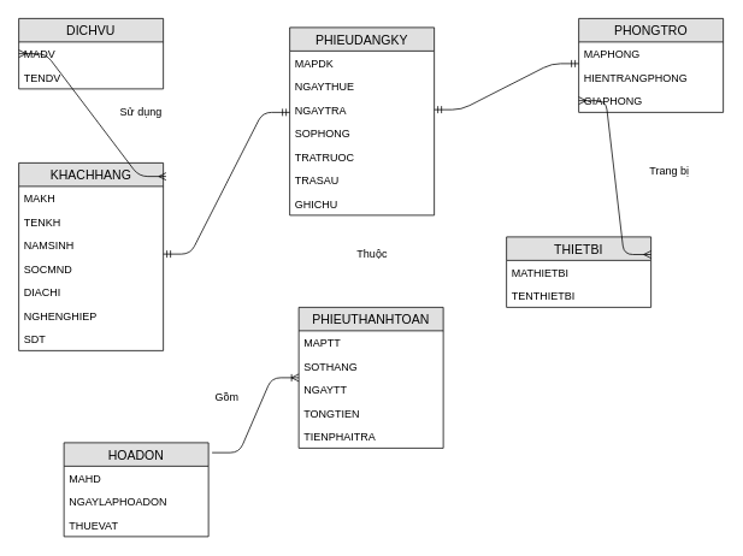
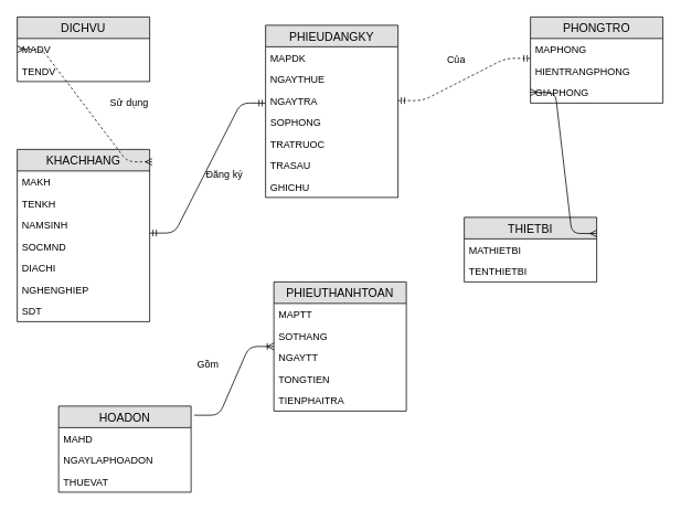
  <mxCell id="0" />
  <mxCell id="1" parent="0" />
  <mxCell id="2" value="DICHVU" style="swimlane;fontStyle=0;childLayout=stackLayout;horizontal=1;startSize=26;fillColor=#e0e0e0;horizontalStack=0;resizeParent=1;resizeParentMax=0;resizeLast=0;collapsible=1;marginBottom=0;swimlaneFillColor=#ffffff;align=center;fontSize=14;" vertex="1" parent="1"><mxGeometry x="20" y="20" width="160" height="78" as="geometry" /></mxCell>
  <mxCell id="3" value="MADV" style="text;strokeColor=none;fillColor=none;spacingLeft=4;spacingRight=4;overflow=hidden;rotatable=0;points=[[0,0.5],[1,0.5]];portConstraint=eastwest;fontSize=12;" vertex="1" parent="2"><mxGeometry y="26" width="160" height="26" as="geometry" /></mxCell>
  <mxCell id="4" value="TENDV" style="text;strokeColor=none;fillColor=none;spacingLeft=4;spacingRight=4;overflow=hidden;rotatable=0;points=[[0,0.5],[1,0.5]];portConstraint=eastwest;fontSize=12;" vertex="1" parent="2"><mxGeometry y="52" width="160" height="26" as="geometry" /></mxCell>
  <mxCell id="5" value="KHACHHANG" style="swimlane;fontStyle=0;childLayout=stackLayout;horizontal=1;startSize=26;fillColor=#e0e0e0;horizontalStack=0;resizeParent=1;resizeParentMax=0;resizeLast=0;collapsible=1;marginBottom=0;swimlaneFillColor=#ffffff;align=center;fontSize=14;" vertex="1" parent="1"><mxGeometry x="20" y="180" width="160" height="208" as="geometry" /></mxCell>
  <mxCell id="6" value="MAKH" style="text;strokeColor=none;fillColor=none;spacingLeft=4;spacingRight=4;overflow=hidden;rotatable=0;points=[[0,0.5],[1,0.5]];portConstraint=eastwest;fontSize=12;" vertex="1" parent="5"><mxGeometry y="26" width="160" height="26" as="geometry" /></mxCell>
  <mxCell id="7" value="TENKH " style="text;strokeColor=none;fillColor=none;spacingLeft=4;spacingRight=4;overflow=hidden;rotatable=0;points=[[0,0.5],[1,0.5]];portConstraint=eastwest;fontSize=12;" vertex="1" parent="5"><mxGeometry y="52" width="160" height="26" as="geometry" /></mxCell>
  <mxCell id="8" value="NAMSINH" style="text;strokeColor=none;fillColor=none;spacingLeft=4;spacingRight=4;overflow=hidden;rotatable=0;points=[[0,0.5],[1,0.5]];portConstraint=eastwest;fontSize=12;" vertex="1" parent="5"><mxGeometry y="78" width="160" height="26" as="geometry" /></mxCell>
  <mxCell id="9" value="SOCMND" style="text;strokeColor=none;fillColor=none;spacingLeft=4;spacingRight=4;overflow=hidden;rotatable=0;points=[[0,0.5],[1,0.5]];portConstraint=eastwest;fontSize=12;" vertex="1" parent="5"><mxGeometry y="104" width="160" height="26" as="geometry" /></mxCell>
  <mxCell id="10" value="DIACHI" style="text;strokeColor=none;fillColor=none;spacingLeft=4;spacingRight=4;overflow=hidden;rotatable=0;points=[[0,0.5],[1,0.5]];portConstraint=eastwest;fontSize=12;" vertex="1" parent="5"><mxGeometry y="130" width="160" height="26" as="geometry" /></mxCell>
  <mxCell id="11" value="NGHENGHIEP" style="text;strokeColor=none;fillColor=none;spacingLeft=4;spacingRight=4;overflow=hidden;rotatable=0;points=[[0,0.5],[1,0.5]];portConstraint=eastwest;fontSize=12;" vertex="1" parent="5"><mxGeometry y="156" width="160" height="26" as="geometry" /></mxCell>
  <mxCell id="12" value="SDT" style="text;strokeColor=none;fillColor=none;spacingLeft=4;spacingRight=4;overflow=hidden;rotatable=0;points=[[0,0.5],[1,0.5]];portConstraint=eastwest;fontSize=12;" vertex="1" parent="5"><mxGeometry y="182" width="160" height="26" as="geometry" /></mxCell>
  <mxCell id="13" value="PHIEUDANGKY" style="swimlane;fontStyle=0;childLayout=stackLayout;horizontal=1;startSize=26;fillColor=#e0e0e0;horizontalStack=0;resizeParent=1;resizeParentMax=0;resizeLast=0;collapsible=1;marginBottom=0;swimlaneFillColor=#ffffff;align=center;fontSize=14;" vertex="1" parent="1"><mxGeometry x="320" y="30" width="160" height="208" as="geometry" /></mxCell>
  <mxCell id="14" value="MAPDK" style="text;strokeColor=none;fillColor=none;spacingLeft=4;spacingRight=4;overflow=hidden;rotatable=0;points=[[0,0.5],[1,0.5]];portConstraint=eastwest;fontSize=12;" vertex="1" parent="13"><mxGeometry y="26" width="160" height="26" as="geometry" /></mxCell>
  <mxCell id="15" value="NGAYTHUE" style="text;strokeColor=none;fillColor=none;spacingLeft=4;spacingRight=4;overflow=hidden;rotatable=0;points=[[0,0.5],[1,0.5]];portConstraint=eastwest;fontSize=12;" vertex="1" parent="13"><mxGeometry y="52" width="160" height="26" as="geometry" /></mxCell>
  <mxCell id="16" value="NGAYTRA" style="text;strokeColor=none;fillColor=none;spacingLeft=4;spacingRight=4;overflow=hidden;rotatable=0;points=[[0,0.5],[1,0.5]];portConstraint=eastwest;fontSize=12;" vertex="1" parent="13"><mxGeometry y="78" width="160" height="26" as="geometry" /></mxCell>
  <mxCell id="17" value="SOPHONG" style="text;strokeColor=none;fillColor=none;spacingLeft=4;spacingRight=4;overflow=hidden;rotatable=0;points=[[0,0.5],[1,0.5]];portConstraint=eastwest;fontSize=12;" vertex="1" parent="13"><mxGeometry y="104" width="160" height="26" as="geometry" /></mxCell>
  <mxCell id="18" value="TRATRUOC" style="text;strokeColor=none;fillColor=none;spacingLeft=4;spacingRight=4;overflow=hidden;rotatable=0;points=[[0,0.5],[1,0.5]];portConstraint=eastwest;fontSize=12;" vertex="1" parent="13"><mxGeometry y="130" width="160" height="26" as="geometry" /></mxCell>
  <mxCell id="19" value="TRASAU" style="text;strokeColor=none;fillColor=none;spacingLeft=4;spacingRight=4;overflow=hidden;rotatable=0;points=[[0,0.5],[1,0.5]];portConstraint=eastwest;fontSize=12;" vertex="1" parent="13"><mxGeometry y="156" width="160" height="26" as="geometry" /></mxCell>
  <mxCell id="20" value="GHICHU" style="text;strokeColor=none;fillColor=none;spacingLeft=4;spacingRight=4;overflow=hidden;rotatable=0;points=[[0,0.5],[1,0.5]];portConstraint=eastwest;fontSize=12;" vertex="1" parent="13"><mxGeometry y="182" width="160" height="26" as="geometry" /></mxCell>
  <mxCell id="21" value="PHONGTRO" style="swimlane;fontStyle=0;childLayout=stackLayout;horizontal=1;startSize=26;fillColor=#e0e0e0;horizontalStack=0;resizeParent=1;resizeParentMax=0;resizeLast=0;collapsible=1;marginBottom=0;swimlaneFillColor=#ffffff;align=center;fontSize=14;" vertex="1" parent="1"><mxGeometry x="640" y="20" width="160" height="104" as="geometry" /></mxCell>
  <mxCell id="22" value="MAPHONG" style="text;strokeColor=none;fillColor=none;spacingLeft=4;spacingRight=4;overflow=hidden;rotatable=0;points=[[0,0.5],[1,0.5]];portConstraint=eastwest;fontSize=12;" vertex="1" parent="21"><mxGeometry y="26" width="160" height="26" as="geometry" /></mxCell>
  <mxCell id="23" value="HIENTRANGPHONG" style="text;strokeColor=none;fillColor=none;spacingLeft=4;spacingRight=4;overflow=hidden;rotatable=0;points=[[0,0.5],[1,0.5]];portConstraint=eastwest;fontSize=12;" vertex="1" parent="21"><mxGeometry y="52" width="160" height="26" as="geometry" /></mxCell>
  <mxCell id="24" value="GIAPHONG" style="text;strokeColor=none;fillColor=none;spacingLeft=4;spacingRight=4;overflow=hidden;rotatable=0;points=[[0,0.5],[1,0.5]];portConstraint=eastwest;fontSize=12;" vertex="1" parent="21"><mxGeometry y="78" width="160" height="26" as="geometry" /></mxCell>
  <mxCell id="25" value="THIETBI" style="swimlane;fontStyle=0;childLayout=stackLayout;horizontal=1;startSize=26;fillColor=#e0e0e0;horizontalStack=0;resizeParent=1;resizeParentMax=0;resizeLast=0;collapsible=1;marginBottom=0;swimlaneFillColor=#ffffff;align=center;fontSize=14;" vertex="1" parent="1"><mxGeometry x="560" y="262" width="160" height="78" as="geometry" /></mxCell>
  <mxCell id="26" value="MATHIETBI" style="text;strokeColor=none;fillColor=none;spacingLeft=4;spacingRight=4;overflow=hidden;rotatable=0;points=[[0,0.5],[1,0.5]];portConstraint=eastwest;fontSize=12;" vertex="1" parent="25"><mxGeometry y="26" width="160" height="26" as="geometry" /></mxCell>
  <mxCell id="27" value="TENTHIETBI" style="text;strokeColor=none;fillColor=none;spacingLeft=4;spacingRight=4;overflow=hidden;rotatable=0;points=[[0,0.5],[1,0.5]];portConstraint=eastwest;fontSize=12;" vertex="1" parent="25"><mxGeometry y="52" width="160" height="26" as="geometry" /></mxCell>
  <mxCell id="28" value="PHIEUTHANHTOAN" style="swimlane;fontStyle=0;childLayout=stackLayout;horizontal=1;startSize=26;fillColor=#e0e0e0;horizontalStack=0;resizeParent=1;resizeParentMax=0;resizeLast=0;collapsible=1;marginBottom=0;swimlaneFillColor=#ffffff;align=center;fontSize=14;" vertex="1" parent="1"><mxGeometry x="330" y="340" width="160" height="156" as="geometry" /></mxCell>
  <mxCell id="29" value="MAPTT" style="text;strokeColor=none;fillColor=none;spacingLeft=4;spacingRight=4;overflow=hidden;rotatable=0;points=[[0,0.5],[1,0.5]];portConstraint=eastwest;fontSize=12;" vertex="1" parent="28"><mxGeometry y="26" width="160" height="26" as="geometry" /></mxCell>
  <mxCell id="30" value="SOTHANG" style="text;strokeColor=none;fillColor=none;spacingLeft=4;spacingRight=4;overflow=hidden;rotatable=0;points=[[0,0.5],[1,0.5]];portConstraint=eastwest;fontSize=12;" vertex="1" parent="28"><mxGeometry y="52" width="160" height="26" as="geometry" /></mxCell>
  <mxCell id="31" value="NGAYTT" style="text;strokeColor=none;fillColor=none;spacingLeft=4;spacingRight=4;overflow=hidden;rotatable=0;points=[[0,0.5],[1,0.5]];portConstraint=eastwest;fontSize=12;" vertex="1" parent="28"><mxGeometry y="78" width="160" height="26" as="geometry" /></mxCell>
  <mxCell id="32" value="TONGTIEN" style="text;strokeColor=none;fillColor=none;spacingLeft=4;spacingRight=4;overflow=hidden;rotatable=0;points=[[0,0.5],[1,0.5]];portConstraint=eastwest;fontSize=12;" vertex="1" parent="28"><mxGeometry y="104" width="160" height="26" as="geometry" /></mxCell>
  <mxCell id="33" value="TIENPHAITRA" style="text;strokeColor=none;fillColor=none;spacingLeft=4;spacingRight=4;overflow=hidden;rotatable=0;points=[[0,0.5],[1,0.5]];portConstraint=eastwest;fontSize=12;" vertex="1" parent="28"><mxGeometry y="130" width="160" height="26" as="geometry" /></mxCell>
  <mxCell id="34" value="HOADON" style="swimlane;fontStyle=0;childLayout=stackLayout;horizontal=1;startSize=26;fillColor=#e0e0e0;horizontalStack=0;resizeParent=1;resizeParentMax=0;resizeLast=0;collapsible=1;marginBottom=0;swimlaneFillColor=#ffffff;align=center;fontSize=14;" vertex="1" parent="1"><mxGeometry x="70" y="490" width="160" height="104" as="geometry" /></mxCell>
  <mxCell id="35" value="MAHD" style="text;strokeColor=none;fillColor=none;spacingLeft=4;spacingRight=4;overflow=hidden;rotatable=0;points=[[0,0.5],[1,0.5]];portConstraint=eastwest;fontSize=12;" vertex="1" parent="34"><mxGeometry y="26" width="160" height="26" as="geometry" /></mxCell>
  <mxCell id="36" value="NGAYLAPHOADON" style="text;strokeColor=none;fillColor=none;spacingLeft=4;spacingRight=4;overflow=hidden;rotatable=0;points=[[0,0.5],[1,0.5]];portConstraint=eastwest;fontSize=12;" vertex="1" parent="34"><mxGeometry y="52" width="160" height="26" as="geometry" /></mxCell>
  <mxCell id="37" value="THUEVAT" style="text;strokeColor=none;fillColor=none;spacingLeft=4;spacingRight=4;overflow=hidden;rotatable=0;points=[[0,0.5],[1,0.5]];portConstraint=eastwest;fontSize=12;" vertex="1" parent="34"><mxGeometry y="78" width="160" height="26" as="geometry" /></mxCell>
- <mxCell id="38" value="" style="edgeStyle=entityRelationEdgeStyle;fontSize=12;html=1;endArrow=ERmany;startArrow=ERmany;entryX=0;entryY=0.5;entryDx=0;entryDy=0;exitX=1.019;exitY=0.072;exitDx=0;exitDy=0;exitPerimeter=0;" edge="1" parent="1" source="5" target="3"><mxGeometry width="100" height="100" relative="1" as="geometry"><mxPoint x="-30" y="260" as="sourcePoint" /><mxPoint x="150" y="124" as="targetPoint" /></mxGeometry></mxCell>
+ <mxCell id="38" value="" style="edgeStyle=entityRelationEdgeStyle;fontSize=12;html=1;endArrow=ERmany;startArrow=ERmany;entryX=0;entryY=0.5;entryDx=0;entryDy=0;exitX=1.019;exitY=0.072;exitDx=0;exitDy=0;exitPerimeter=0;dashed=1;" edge="1" parent="1" source="5" target="3"><mxGeometry width="100" height="100" relative="1" as="geometry"><mxPoint x="-30" y="260" as="sourcePoint" /><mxPoint x="150" y="124" as="targetPoint" /></mxGeometry></mxCell>
  <mxCell id="39" value="" style="edgeStyle=entityRelationEdgeStyle;fontSize=12;html=1;endArrow=ERmandOne;startArrow=ERmandOne;exitX=1;exitY=0.885;exitDx=0;exitDy=0;exitPerimeter=0;" edge="1" parent="1" source="8"><mxGeometry width="100" height="100" relative="1" as="geometry"><mxPoint x="220" y="224" as="sourcePoint" /><mxPoint x="320" y="124" as="targetPoint" /></mxGeometry></mxCell>
- <mxCell id="40" value="" style="edgeStyle=entityRelationEdgeStyle;fontSize=12;html=1;endArrow=ERmandOne;startArrow=ERmandOne;exitX=1;exitY=0.5;exitDx=0;exitDy=0;entryX=0;entryY=0.923;entryDx=0;entryDy=0;entryPerimeter=0;" edge="1" parent="1" source="16" target="22"><mxGeometry width="100" height="100" relative="1" as="geometry"><mxPoint x="510" y="170" as="sourcePoint" /><mxPoint x="610" y="70" as="targetPoint" /></mxGeometry></mxCell>
+ <mxCell id="40" value="" style="edgeStyle=entityRelationEdgeStyle;fontSize=12;html=1;endArrow=ERmandOne;startArrow=ERmandOne;exitX=1;exitY=0.5;exitDx=0;exitDy=0;entryX=0;entryY=0.923;entryDx=0;entryDy=0;entryPerimeter=0;dashed=1;" edge="1" parent="1" source="16" target="22"><mxGeometry width="100" height="100" relative="1" as="geometry"><mxPoint x="510" y="170" as="sourcePoint" /><mxPoint x="610" y="70" as="targetPoint" /></mxGeometry></mxCell>
  <mxCell id="41" value="" style="edgeStyle=entityRelationEdgeStyle;fontSize=12;html=1;endArrow=ERoneToMany;exitX=1.025;exitY=0.106;exitDx=0;exitDy=0;exitPerimeter=0;" edge="1" parent="1" source="34"><mxGeometry width="100" height="100" relative="1" as="geometry"><mxPoint x="220" y="520" as="sourcePoint" /><mxPoint x="330" y="418" as="targetPoint" /></mxGeometry></mxCell>
  <mxCell id="42" value="Sử dụng" style="text;html=1;align=center;verticalAlign=middle;resizable=0;points=[];autosize=1;" vertex="1" parent="1"><mxGeometry x="125" y="114" width="60" height="20" as="geometry" /></mxCell>
- <mxCell id="44" value="Thuộc" style="text;html=1;align=center;verticalAlign=middle;resizable=0;points=[];autosize=1;" vertex="1" parent="1"><mxGeometry x="386" y="271" width="50" height="20" as="geometry" /></mxCell>
+ <mxCell id="43" value="Đăng ký" style="text;html=1;align=center;verticalAlign=middle;resizable=0;points=[];autosize=1;" vertex="1" parent="1"><mxGeometry x="240" y="200" width="60" height="20" as="geometry" /></mxCell>
  <mxCell id="45" value="Gồm" style="text;html=1;align=center;verticalAlign=middle;resizable=0;points=[];autosize=1;" vertex="1" parent="1"><mxGeometry x="230" y="430" width="40" height="20" as="geometry" /></mxCell>
  <mxCell id="46" value="" style="edgeStyle=entityRelationEdgeStyle;fontSize=12;html=1;endArrow=ERmany;startArrow=ERmany;entryX=0;entryY=0.5;entryDx=0;entryDy=0;exitX=1;exitY=0.25;exitDx=0;exitDy=0;" edge="1" parent="1" source="25" target="24"><mxGeometry width="100" height="100" relative="1" as="geometry"><mxPoint x="680" y="260" as="sourcePoint" /><mxPoint x="780" y="160" as="targetPoint" /></mxGeometry></mxCell>
- <mxCell id="48" value="Trang bị" style="text;html=1;align=center;verticalAlign=middle;resizable=0;points=[];autosize=1;" vertex="1" parent="1"><mxGeometry x="710" y="179" width="60" height="20" as="geometry" /></mxCell>
+ <mxCell id="47" value="Của" style="text;html=1;align=center;verticalAlign=middle;resizable=0;points=[];autosize=1;" vertex="1" parent="1"><mxGeometry x="530" y="62" width="40" height="20" as="geometry" /></mxCell>
